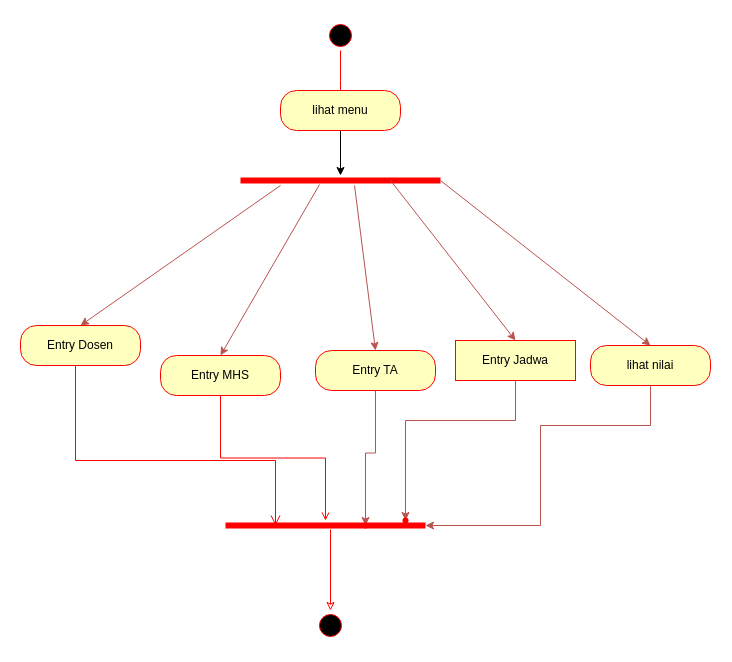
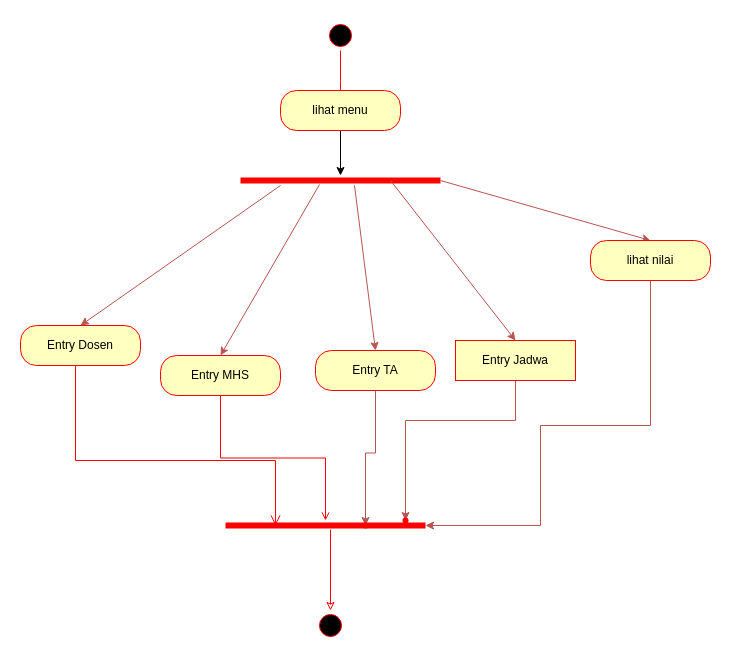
  <mxCell id="0" />
  <mxCell id="1" parent="0" />
  <mxCell id="2" value="" style="ellipse;html=1;shape=startState;fillColor=#000000;strokeColor=#ff0000;" vertex="1" parent="1"><mxGeometry x="325" y="20" width="30" height="30" as="geometry" /></mxCell>
  <mxCell id="3" value="" style="edgeStyle=orthogonalEdgeStyle;html=1;verticalAlign=bottom;endArrow=open;endSize=8;strokeColor=#ff0000;rounded=0;" edge="1" parent="1" source="2"><mxGeometry relative="1" as="geometry"><mxPoint x="340" y="110" as="targetPoint" /></mxGeometry></mxCell>
  <mxCell id="4" value="" style="edgeStyle=orthogonalEdgeStyle;rounded=0;orthogonalLoop=1;jettySize=auto;html=1;" edge="1" parent="1" source="5" target="6"><mxGeometry relative="1" as="geometry" /></mxCell>
  <mxCell id="5" value="lihat menu" style="rounded=1;whiteSpace=wrap;html=1;arcSize=40;fontColor=#000000;fillColor=#ffffc0;strokeColor=#ff0000;" vertex="1" parent="1"><mxGeometry x="280" y="90" width="120" height="40" as="geometry" /></mxCell>
  <mxCell id="6" value="" style="shape=line;html=1;strokeWidth=6;strokeColor=#ff0000;" vertex="1" parent="1"><mxGeometry x="240" y="175" width="200" height="10" as="geometry" /></mxCell>
  <mxCell id="7" value="" style="endArrow=classic;html=1;rounded=0;fillColor=#f8cecc;strokeColor=#b85450;entryX=0.5;entryY=0;entryDx=0;entryDy=0;" edge="1" parent="1" target="8"><mxGeometry width="50" height="50" relative="1" as="geometry"><mxPoint x="280" y="185" as="sourcePoint" /><mxPoint x="235" y="280" as="targetPoint" /></mxGeometry></mxCell>
  <mxCell id="8" value="Entry Dosen" style="rounded=1;whiteSpace=wrap;html=1;arcSize=40;fontColor=#000000;fillColor=#ffffc0;strokeColor=#ff0000;" vertex="1" parent="1"><mxGeometry x="20" y="325" width="120" height="40" as="geometry" /></mxCell>
  <mxCell id="9" value="" style="edgeStyle=orthogonalEdgeStyle;html=1;verticalAlign=bottom;endArrow=open;endSize=8;strokeColor=#ff0000;rounded=0;entryX=0.25;entryY=0.5;entryDx=0;entryDy=0;entryPerimeter=0;" edge="1" parent="1" source="8" target="18"><mxGeometry relative="1" as="geometry"><mxPoint x="75" y="430" as="targetPoint" /><Array as="points"><mxPoint x="75" y="460" /><mxPoint x="275" y="460" /></Array></mxGeometry></mxCell>
  <mxCell id="10" value="" style="endArrow=classic;html=1;rounded=0;fillColor=#f8cecc;strokeColor=#b85450;entryX=0.5;entryY=0;entryDx=0;entryDy=0;exitX=0.395;exitY=0.9;exitDx=0;exitDy=0;exitPerimeter=0;" edge="1" parent="1" source="6" target="11"><mxGeometry width="50" height="50" relative="1" as="geometry"><mxPoint x="425" y="185" as="sourcePoint" /><mxPoint x="380" y="280" as="targetPoint" /></mxGeometry></mxCell>
  <mxCell id="11" value="Entry MHS" style="rounded=1;whiteSpace=wrap;html=1;arcSize=40;fontColor=#000000;fillColor=#ffffc0;strokeColor=#ff0000;" vertex="1" parent="1"><mxGeometry x="160" y="355" width="120" height="40" as="geometry" /></mxCell>
  <mxCell id="12" value="" style="endArrow=classic;html=1;rounded=0;fillColor=#f8cecc;strokeColor=#b85450;entryX=0.5;entryY=0;entryDx=0;entryDy=0;exitX=0.57;exitY=1;exitDx=0;exitDy=0;exitPerimeter=0;" edge="1" parent="1" source="6" target="14"><mxGeometry width="50" height="50" relative="1" as="geometry"><mxPoint x="479" y="194" as="sourcePoint" /><mxPoint x="515" y="290" as="targetPoint" /></mxGeometry></mxCell>
  <mxCell id="13" value="" style="edgeStyle=orthogonalEdgeStyle;rounded=0;orthogonalLoop=1;jettySize=auto;html=1;fillColor=#f8cecc;strokeColor=#b85450;" edge="1" parent="1" source="14" target="20"><mxGeometry relative="1" as="geometry" /></mxCell>
  <mxCell id="14" value="Entry TA" style="rounded=1;whiteSpace=wrap;html=1;arcSize=40;fontColor=#000000;fillColor=#ffffc0;strokeColor=#ff0000;" vertex="1" parent="1"><mxGeometry x="315" y="350" width="120" height="40" as="geometry" /></mxCell>
  <mxCell id="15" value="" style="endArrow=classic;html=1;rounded=0;fillColor=#f8cecc;strokeColor=#b85450;entryX=0.5;entryY=0;entryDx=0;entryDy=0;exitX=0.75;exitY=0.5;exitDx=0;exitDy=0;exitPerimeter=0;" edge="1" parent="1" source="6" target="17"><mxGeometry width="50" height="50" relative="1" as="geometry"><mxPoint x="531" y="185" as="sourcePoint" /><mxPoint x="665" y="291" as="targetPoint" /></mxGeometry></mxCell>
  <mxCell id="16" value="" style="edgeStyle=orthogonalEdgeStyle;rounded=0;orthogonalLoop=1;jettySize=auto;html=1;fillColor=#f8cecc;strokeColor=#b85450;" edge="1" parent="1" source="17" target="21"><mxGeometry relative="1" as="geometry"><Array as="points"><mxPoint x="515" y="420" /><mxPoint x="405" y="420" /></Array></mxGeometry></mxCell>
  <mxCell id="17" value="Entry Jadwa" style="whiteSpace=wrap;html=1;arcSize=40;fontColor=#000000;fillColor=#ffffc0;strokeColor=#ff0000;rounded=0;" vertex="1" parent="1"><mxGeometry x="455" y="340" width="120" height="40" as="geometry" /></mxCell>
  <mxCell id="18" value="" style="shape=line;html=1;strokeWidth=6;strokeColor=#ff0000;" vertex="1" parent="1"><mxGeometry x="225" y="520" width="200" height="10" as="geometry" /></mxCell>
  <mxCell id="19" value="" style="edgeStyle=orthogonalEdgeStyle;html=1;verticalAlign=bottom;endArrow=none;endSize=8;strokeColor=#ff0000;rounded=0;entryX=0.5;entryY=1;entryDx=0;entryDy=0;endFill=0;startArrow=open;startFill=0;" edge="1" parent="1" source="18" target="11"><mxGeometry relative="1" as="geometry"><mxPoint x="325" y="600" as="targetPoint" /></mxGeometry></mxCell>
  <mxCell id="20" value="" style="shape=waypoint;sketch=0;size=6;pointerEvents=1;points=[];fillColor=#ffffc0;resizable=0;rotatable=0;perimeter=centerPerimeter;snapToPoint=1;strokeColor=#ff0000;fontColor=#000000;rounded=1;arcSize=40;" vertex="1" parent="1"><mxGeometry x="355" y="515" width="20" height="20" as="geometry" /></mxCell>
  <mxCell id="21" value="" style="shape=waypoint;sketch=0;size=6;pointerEvents=1;points=[];fillColor=#ffffc0;resizable=0;rotatable=0;perimeter=centerPerimeter;snapToPoint=1;strokeColor=#ff0000;fontColor=#000000;rounded=1;arcSize=40;" vertex="1" parent="1"><mxGeometry x="395" y="510" width="20" height="20" as="geometry" /></mxCell>
  <mxCell id="22" value="" style="ellipse;html=1;shape=startState;fillColor=#000000;strokeColor=#ff0000;" vertex="1" parent="1"><mxGeometry x="315" y="610" width="30" height="30" as="geometry" /></mxCell>
  <mxCell id="23" value="" style="edgeStyle=orthogonalEdgeStyle;html=1;verticalAlign=bottom;endArrow=none;endSize=8;strokeColor=#ff0000;rounded=0;entryX=0.525;entryY=0.9;entryDx=0;entryDy=0;entryPerimeter=0;startArrow=classic;startFill=0;endFill=0;" edge="1" parent="1" source="22" target="18"><mxGeometry relative="1" as="geometry"><mxPoint x="310" y="690" as="targetPoint" /></mxGeometry></mxCell>
  <mxCell id="24" value="" style="endArrow=classic;html=1;rounded=0;fillColor=#f8cecc;strokeColor=#b85450;entryX=0.5;entryY=0;entryDx=0;entryDy=0;exitX=1;exitY=0.5;exitDx=0;exitDy=0;exitPerimeter=0;" edge="1" parent="1" source="6" target="26"><mxGeometry width="50" height="50" relative="1" as="geometry"><mxPoint x="525" y="185" as="sourcePoint" /><mxPoint x="800" y="296" as="targetPoint" /></mxGeometry></mxCell>
  <mxCell id="25" value="" style="edgeStyle=orthogonalEdgeStyle;rounded=0;orthogonalLoop=1;jettySize=auto;html=1;fillColor=#f8cecc;strokeColor=#b85450;entryX=1;entryY=0.5;entryDx=0;entryDy=0;entryPerimeter=0;" edge="1" parent="1" source="26" target="18"><mxGeometry relative="1" as="geometry"><Array as="points"><mxPoint x="650" y="425" /><mxPoint x="540" y="425" /><mxPoint x="540" y="525" /></Array><mxPoint x="540" y="525" as="targetPoint" /></mxGeometry></mxCell>
- <mxCell id="26" value="lihat nilai" style="rounded=1;whiteSpace=wrap;html=1;arcSize=40;fontColor=#000000;fillColor=#ffffc0;strokeColor=#ff0000;" vertex="1" parent="1"><mxGeometry x="590" y="345" width="120" height="40" as="geometry" /></mxCell>
+ <mxCell id="26" value="lihat nilai" style="rounded=1;whiteSpace=wrap;html=1;arcSize=40;fontColor=#000000;fillColor=#ffffc0;strokeColor=#ff0000;" vertex="1" parent="1"><mxGeometry x="590" y="240" width="120" height="40" as="geometry" /></mxCell>
